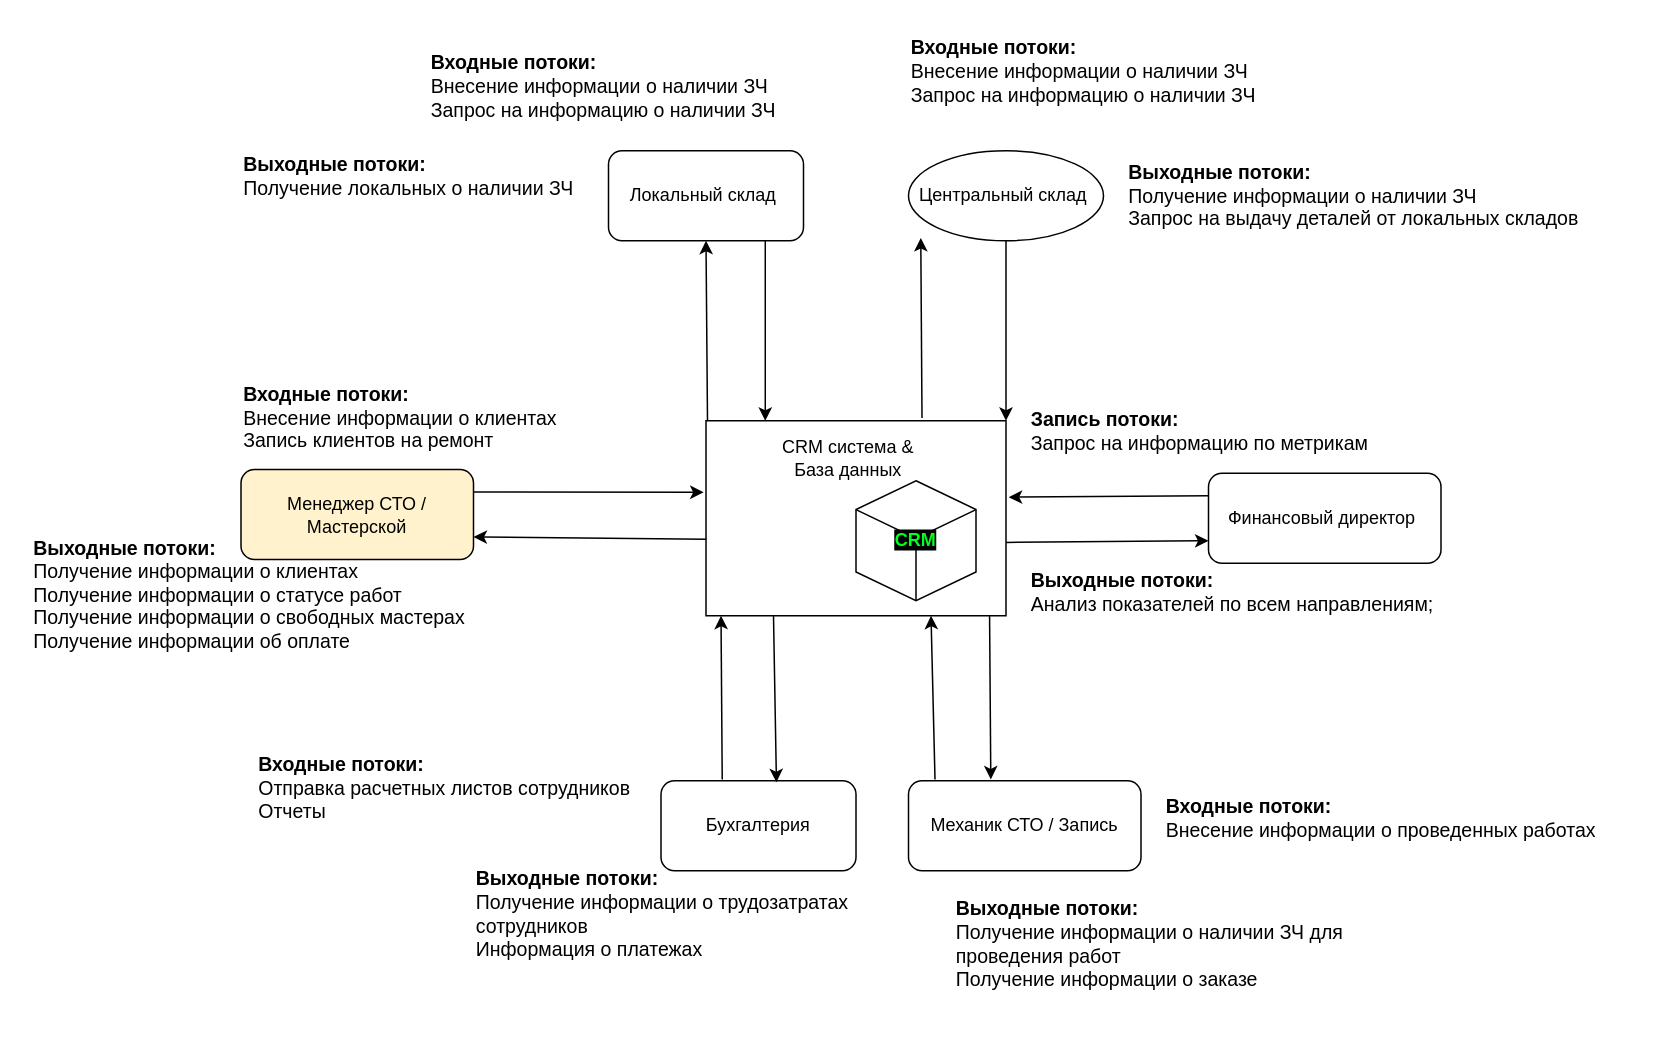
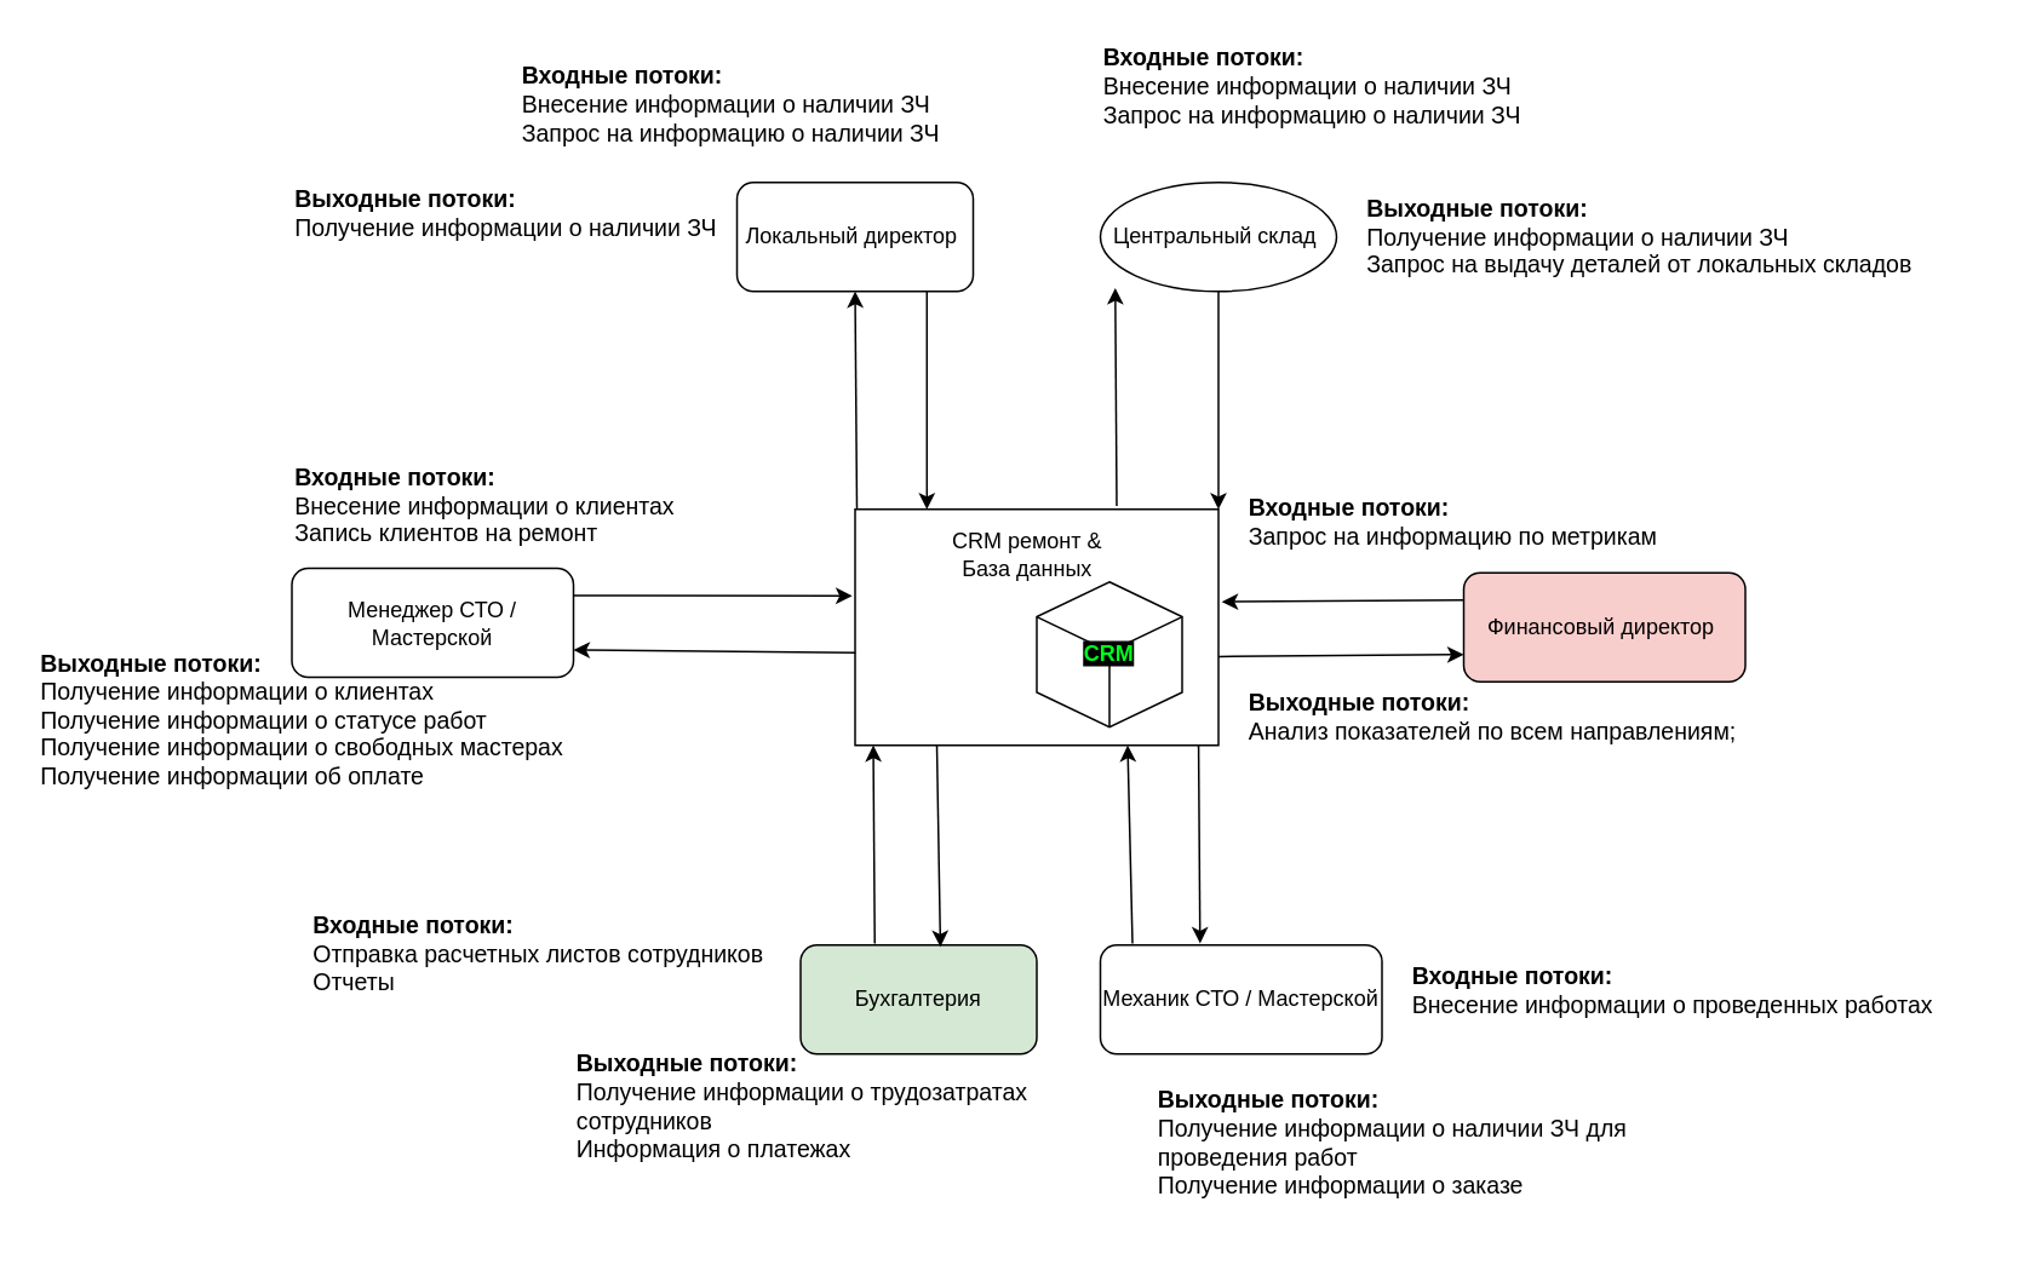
  <mxCell id="0" />
  <mxCell id="1" parent="0" />
  <mxCell id="2" value="" style="rounded=0;whiteSpace=wrap;html=1;" parent="1" vertex="1"><mxGeometry x="470" y="280" width="200" height="130" as="geometry" /></mxCell>
  <mxCell id="3" value="&lt;b&gt;&lt;font style=&quot;background-color: rgb(0, 0, 0);&quot; color=&quot;#00ff22&quot;&gt;CRM&lt;/font&gt;&lt;/b&gt;" style="html=1;whiteSpace=wrap;shape=isoCube2;backgroundOutline=1;isoAngle=15;" parent="1" vertex="1"><mxGeometry x="570" y="320" width="80" height="80" as="geometry" /></mxCell>
- <mxCell id="4" value="CRM система &amp;amp;&lt;br&gt;База данных" style="text;html=1;align=center;verticalAlign=middle;whiteSpace=wrap;rounded=0;labelBackgroundColor=none;fontColor=#000000;" parent="1" vertex="1"><mxGeometry x="470" y="290" width="190" height="30" as="geometry" /></mxCell>
+ <mxCell id="4" value="CRM ремонт &amp;amp;&lt;br&gt;База данных" style="text;html=1;align=center;verticalAlign=middle;whiteSpace=wrap;rounded=0;labelBackgroundColor=none;fontColor=#000000;" parent="1" vertex="1"><mxGeometry x="470" y="290" width="190" height="30" as="geometry" /></mxCell>
  <mxCell id="5" value="Центральный склад&amp;nbsp;" style="ellipse;whiteSpace=wrap;html=1;labelBackgroundColor=none;fontColor=#000000;" parent="1" vertex="1"><mxGeometry x="605" y="100" width="130" height="60" as="geometry" /></mxCell>
- <mxCell id="6" value="Менеджер СТО / Мастерской" style="rounded=1;whiteSpace=wrap;html=1;labelBackgroundColor=none;fontColor=#000000;fillColor=#fff2cc;" parent="1" vertex="1"><mxGeometry x="160" y="312.5" width="155" height="60" as="geometry" /></mxCell>
- <mxCell id="7" value="Механик СТО / Запись" style="rounded=1;whiteSpace=wrap;html=1;labelBackgroundColor=none;fontColor=#000000;" parent="1" vertex="1"><mxGeometry x="605" y="520" width="155" height="60" as="geometry" /></mxCell>
- <mxCell id="8" value="Финансовый директор&amp;nbsp;" style="rounded=1;whiteSpace=wrap;html=1;labelBackgroundColor=none;fontColor=#000000;" parent="1" vertex="1"><mxGeometry x="805" y="315" width="155" height="60" as="geometry" /></mxCell>
+ <mxCell id="6" value="Менеджер СТО / Мастерской" style="rounded=1;whiteSpace=wrap;html=1;labelBackgroundColor=none;fontColor=#000000;" parent="1" vertex="1"><mxGeometry x="160" y="312.5" width="155" height="60" as="geometry" /></mxCell>
+ <mxCell id="7" value="Механик СТО / Мастерской" style="rounded=1;whiteSpace=wrap;html=1;labelBackgroundColor=none;fontColor=#000000;" parent="1" vertex="1"><mxGeometry x="605" y="520" width="155" height="60" as="geometry" /></mxCell>
+ <mxCell id="8" value="Финансовый директор&amp;nbsp;" style="rounded=1;whiteSpace=wrap;html=1;labelBackgroundColor=none;fontColor=#000000;fillColor=#f8cecc;" parent="1" vertex="1"><mxGeometry x="805" y="315" width="155" height="60" as="geometry" /></mxCell>
  <mxCell id="9" value="" style="endArrow=classic;html=1;rounded=0;fontColor=#000000;exitX=0;exitY=0.25;exitDx=0;exitDy=0;entryX=1.009;entryY=0.392;entryDx=0;entryDy=0;entryPerimeter=0;" parent="1" source="8" target="2" edge="1"><mxGeometry width="50" height="50" relative="1" as="geometry"><mxPoint x="625" y="410" as="sourcePoint" /><mxPoint x="675" y="360" as="targetPoint" /></mxGeometry></mxCell>
  <mxCell id="10" value="&lt;font style=&quot;font-size: 13px;&quot;&gt;&lt;b&gt;Выходные потоки:&lt;br&gt;&lt;/b&gt;Анализ показателей по всем направлениям;&lt;br&gt;&lt;br&gt;&lt;br&gt;&lt;/font&gt;" style="text;html=1;strokeColor=none;fillColor=none;align=left;verticalAlign=middle;whiteSpace=wrap;rounded=0;labelBackgroundColor=none;fontColor=#000000;" parent="1" vertex="1"><mxGeometry x="685" y="375" width="320" height="70" as="geometry" /></mxCell>
- <mxCell id="11" value="Локальный склад&amp;nbsp;" style="rounded=1;whiteSpace=wrap;html=1;labelBackgroundColor=none;fontColor=#000000;" vertex="1" parent="1"><mxGeometry x="405" y="100" width="130" height="60" as="geometry" /></mxCell>
- <mxCell id="12" value="Бухгалтерия" style="rounded=1;whiteSpace=wrap;html=1;labelBackgroundColor=none;fontColor=#000000;" vertex="1" parent="1"><mxGeometry x="440" y="520" width="130" height="60" as="geometry" /></mxCell>
+ <mxCell id="11" value="Локальный директор&amp;nbsp;" style="rounded=1;whiteSpace=wrap;html=1;labelBackgroundColor=none;fontColor=#000000;" vertex="1" parent="1"><mxGeometry x="405" y="100" width="130" height="60" as="geometry" /></mxCell>
+ <mxCell id="12" value="Бухгалтерия" style="rounded=1;whiteSpace=wrap;html=1;labelBackgroundColor=none;fontColor=#000000;fillColor=#d5e8d4;" vertex="1" parent="1"><mxGeometry x="440" y="520" width="130" height="60" as="geometry" /></mxCell>
  <mxCell id="13" value="" style="endArrow=classic;html=1;rounded=0;fontColor=#000000;entryX=0;entryY=0.75;entryDx=0;entryDy=0;exitX=1;exitY=0.624;exitDx=0;exitDy=0;exitPerimeter=0;" edge="1" parent="1" source="2" target="8"><mxGeometry width="50" height="50" relative="1" as="geometry"><mxPoint x="705" y="360" as="sourcePoint" /><mxPoint x="815" y="440" as="targetPoint" /></mxGeometry></mxCell>
- <mxCell id="14" value="&lt;font style=&quot;font-size: 13px;&quot;&gt;&lt;b&gt;Запись потоки:&lt;br&gt;&lt;/b&gt;Запрос на информацию по метрикам&amp;nbsp;&lt;br&gt;&lt;br&gt;&lt;/font&gt;" style="text;html=1;strokeColor=none;fillColor=none;align=left;verticalAlign=middle;whiteSpace=wrap;rounded=0;labelBackgroundColor=none;fontColor=#000000;" vertex="1" parent="1"><mxGeometry x="685" y="260" width="320" height="70" as="geometry" /></mxCell>
+ <mxCell id="14" value="&lt;font style=&quot;font-size: 13px;&quot;&gt;&lt;b&gt;Входные потоки:&lt;br&gt;&lt;/b&gt;Запрос на информацию по метрикам&amp;nbsp;&lt;br&gt;&lt;br&gt;&lt;/font&gt;" style="text;html=1;strokeColor=none;fillColor=none;align=left;verticalAlign=middle;whiteSpace=wrap;rounded=0;labelBackgroundColor=none;fontColor=#000000;" vertex="1" parent="1"><mxGeometry x="685" y="260" width="320" height="70" as="geometry" /></mxCell>
  <mxCell id="15" value="" style="endArrow=classic;html=1;rounded=0;fontColor=#000000;entryX=1;entryY=0;entryDx=0;entryDy=0;exitX=0.5;exitY=1;exitDx=0;exitDy=0;" edge="1" parent="1" source="5" target="2"><mxGeometry width="50" height="50" relative="1" as="geometry"><mxPoint x="680" y="371" as="sourcePoint" /><mxPoint x="815" y="370" as="targetPoint" /></mxGeometry></mxCell>
  <mxCell id="16" value="" style="endArrow=classic;html=1;rounded=0;fontColor=#000000;entryX=0.063;entryY=0.969;entryDx=0;entryDy=0;exitX=0.72;exitY=-0.014;exitDx=0;exitDy=0;exitPerimeter=0;entryPerimeter=0;" edge="1" parent="1" source="2" target="5"><mxGeometry width="50" height="50" relative="1" as="geometry"><mxPoint x="680" y="170" as="sourcePoint" /><mxPoint x="680" y="290" as="targetPoint" /></mxGeometry></mxCell>
  <mxCell id="17" value="&lt;font style=&quot;font-size: 13px;&quot;&gt;&lt;b&gt;Входные потоки:&lt;/b&gt;&lt;br&gt;Внесение информации о наличии ЗЧ&lt;br&gt;Запрос на информацию о наличии ЗЧ&amp;nbsp;&lt;br&gt;&lt;br&gt;&lt;/font&gt;" style="text;html=1;strokeColor=none;fillColor=none;align=left;verticalAlign=middle;whiteSpace=wrap;rounded=0;labelBackgroundColor=none;fontColor=#000000;" vertex="1" parent="1"><mxGeometry x="605" y="20" width="320" height="70" as="geometry" /></mxCell>
  <mxCell id="18" value="&lt;font style=&quot;font-size: 13px;&quot;&gt;&lt;b&gt;Выходные потоки:&lt;br&gt;&lt;/b&gt;Получение информации о наличии ЗЧ&lt;br&gt;Запрос на выдачу деталей от локальных складов&lt;br&gt;&lt;/font&gt;" style="text;html=1;strokeColor=none;fillColor=none;align=left;verticalAlign=middle;whiteSpace=wrap;rounded=0;labelBackgroundColor=none;fontColor=#000000;" vertex="1" parent="1"><mxGeometry x="750" y="95" width="320" height="70" as="geometry" /></mxCell>
  <mxCell id="19" value="&lt;font style=&quot;font-size: 13px;&quot;&gt;&lt;b&gt;Входные потоки:&lt;/b&gt;&lt;br&gt;Внесение информации о наличии ЗЧ&lt;br&gt;Запрос на информацию о наличии ЗЧ&amp;nbsp;&lt;br&gt;&lt;br&gt;&lt;/font&gt;" style="text;html=1;strokeColor=none;fillColor=none;align=left;verticalAlign=middle;whiteSpace=wrap;rounded=0;labelBackgroundColor=none;fontColor=#000000;" vertex="1" parent="1"><mxGeometry x="285" y="30" width="320" height="70" as="geometry" /></mxCell>
- <mxCell id="20" value="&lt;font style=&quot;font-size: 13px;&quot;&gt;&lt;b&gt;Выходные потоки:&lt;br&gt;&lt;/b&gt;Получение локальных о наличии ЗЧ&lt;br&gt;&lt;br&gt;&lt;/font&gt;" style="text;html=1;strokeColor=none;fillColor=none;align=left;verticalAlign=middle;whiteSpace=wrap;rounded=0;labelBackgroundColor=none;fontColor=#000000;" vertex="1" parent="1"><mxGeometry x="160" y="90" width="320" height="70" as="geometry" /></mxCell>
+ <mxCell id="20" value="&lt;font style=&quot;font-size: 13px;&quot;&gt;&lt;b&gt;Выходные потоки:&lt;br&gt;&lt;/b&gt;Получение информации о наличии ЗЧ&lt;br&gt;&lt;br&gt;&lt;/font&gt;" style="text;html=1;strokeColor=none;fillColor=none;align=left;verticalAlign=middle;whiteSpace=wrap;rounded=0;labelBackgroundColor=none;fontColor=#000000;" vertex="1" parent="1"><mxGeometry x="160" y="90" width="320" height="70" as="geometry" /></mxCell>
  <mxCell id="21" value="" style="endArrow=classic;html=1;rounded=0;fontColor=#000000;entryX=0.063;entryY=0.969;entryDx=0;entryDy=0;exitX=0.72;exitY=-0.014;exitDx=0;exitDy=0;exitPerimeter=0;entryPerimeter=0;" edge="1" parent="1"><mxGeometry width="50" height="50" relative="1" as="geometry"><mxPoint x="471" y="280" as="sourcePoint" /><mxPoint x="470" y="160" as="targetPoint" /></mxGeometry></mxCell>
  <mxCell id="22" value="" style="endArrow=classic;html=1;rounded=0;fontColor=#000000;entryX=1;entryY=0;entryDx=0;entryDy=0;exitX=0.5;exitY=1;exitDx=0;exitDy=0;" edge="1" parent="1"><mxGeometry width="50" height="50" relative="1" as="geometry"><mxPoint x="509.52" y="160" as="sourcePoint" /><mxPoint x="509.52" y="280" as="targetPoint" /></mxGeometry></mxCell>
  <mxCell id="23" value="&lt;font style=&quot;font-size: 13px;&quot;&gt;&lt;b&gt;Входные потоки:&lt;/b&gt;&lt;br&gt;Внесение информации о клиентах&lt;br&gt;Запись клиентов на ремонт&lt;br&gt;&lt;/font&gt;" style="text;html=1;strokeColor=none;fillColor=none;align=left;verticalAlign=middle;whiteSpace=wrap;rounded=0;labelBackgroundColor=none;fontColor=#000000;" vertex="1" parent="1"><mxGeometry x="160" y="242.5" width="320" height="70" as="geometry" /></mxCell>
  <mxCell id="24" value="&lt;font style=&quot;font-size: 13px;&quot;&gt;&lt;b&gt;Выходные потоки:&lt;br&gt;&lt;/b&gt;Получение информации о клиентах&amp;nbsp;&lt;br&gt;Получение информации о статусе работ&amp;nbsp;&lt;br&gt;Получение информации о свободных мастерах&lt;br&gt;Получение информации об оплате&lt;br&gt;&lt;/font&gt;" style="text;html=1;strokeColor=none;fillColor=none;align=left;verticalAlign=middle;whiteSpace=wrap;rounded=0;labelBackgroundColor=none;fontColor=#000000;" vertex="1" parent="1"><mxGeometry x="20" y="347.5" width="305" height="97.5" as="geometry" /></mxCell>
  <mxCell id="25" value="" style="endArrow=classic;html=1;rounded=0;fontColor=#000000;entryX=-0.008;entryY=0.367;entryDx=0;entryDy=0;exitX=1;exitY=0.25;exitDx=0;exitDy=0;entryPerimeter=0;" edge="1" parent="1" source="6" target="2"><mxGeometry width="50" height="50" relative="1" as="geometry"><mxPoint x="481" y="290" as="sourcePoint" /><mxPoint x="480" y="170" as="targetPoint" /></mxGeometry></mxCell>
  <mxCell id="26" value="" style="endArrow=classic;html=1;rounded=0;fontColor=#000000;exitX=0.001;exitY=0.608;exitDx=0;exitDy=0;entryX=1;entryY=0.75;entryDx=0;entryDy=0;exitPerimeter=0;" edge="1" parent="1" source="2" target="6"><mxGeometry width="50" height="50" relative="1" as="geometry"><mxPoint x="444.52" y="282.5" as="sourcePoint" /><mxPoint x="444.52" y="402.5" as="targetPoint" /></mxGeometry></mxCell>
  <mxCell id="27" value="" style="endArrow=classic;html=1;rounded=0;fontColor=#000000;entryX=0.063;entryY=0.969;entryDx=0;entryDy=0;entryPerimeter=0;exitX=0.314;exitY=-0.015;exitDx=0;exitDy=0;exitPerimeter=0;" edge="1" parent="1" source="12"><mxGeometry width="50" height="50" relative="1" as="geometry"><mxPoint x="480" y="490" as="sourcePoint" /><mxPoint x="480" y="410" as="targetPoint" /></mxGeometry></mxCell>
  <mxCell id="28" value="" style="endArrow=classic;html=1;rounded=0;fontColor=#000000;exitX=0.5;exitY=1;exitDx=0;exitDy=0;entryX=0.592;entryY=0.017;entryDx=0;entryDy=0;entryPerimeter=0;" edge="1" parent="1" target="12"><mxGeometry width="50" height="50" relative="1" as="geometry"><mxPoint x="515" y="410" as="sourcePoint" /><mxPoint x="520" y="520" as="targetPoint" /></mxGeometry></mxCell>
  <mxCell id="29" value="" style="endArrow=classic;html=1;rounded=0;fontColor=#000000;entryX=0.75;entryY=1;entryDx=0;entryDy=0;exitX=0.114;exitY=-0.015;exitDx=0;exitDy=0;exitPerimeter=0;" edge="1" parent="1" source="7" target="2"><mxGeometry width="50" height="50" relative="1" as="geometry"><mxPoint x="620.53" y="530" as="sourcePoint" /><mxPoint x="619.53" y="410" as="targetPoint" /></mxGeometry></mxCell>
  <mxCell id="30" value="" style="endArrow=classic;html=1;rounded=0;fontColor=#000000;entryX=0.354;entryY=-0.015;entryDx=0;entryDy=0;exitX=0.5;exitY=1;exitDx=0;exitDy=0;entryPerimeter=0;" edge="1" parent="1" target="7"><mxGeometry width="50" height="50" relative="1" as="geometry"><mxPoint x="659.05" y="410" as="sourcePoint" /><mxPoint x="659.05" y="530" as="targetPoint" /></mxGeometry></mxCell>
  <mxCell id="31" value="&lt;font style=&quot;font-size: 13px;&quot;&gt;&lt;b&gt;Входные потоки:&lt;/b&gt;&lt;br&gt;Отправка расчетных листов сотрудников&lt;br&gt;Отчеты&lt;br&gt;&lt;/font&gt;" style="text;html=1;strokeColor=none;fillColor=none;align=left;verticalAlign=middle;whiteSpace=wrap;rounded=0;labelBackgroundColor=none;fontColor=#000000;" vertex="1" parent="1"><mxGeometry x="170" y="490" width="320" height="70" as="geometry" /></mxCell>
  <mxCell id="32" value="&lt;font style=&quot;font-size: 13px;&quot;&gt;&lt;b&gt;Выходные потоки:&lt;br&gt;&lt;/b&gt;Получение информации о трудозатратах сотрудников&lt;br&gt;Информация о платежах&lt;br&gt;&lt;/font&gt;" style="text;html=1;strokeColor=none;fillColor=none;align=left;verticalAlign=middle;whiteSpace=wrap;rounded=0;labelBackgroundColor=none;fontColor=#000000;" vertex="1" parent="1"><mxGeometry x="315" y="560" width="305" height="97.5" as="geometry" /></mxCell>
  <mxCell id="33" value="&lt;font style=&quot;font-size: 13px;&quot;&gt;&lt;b&gt;Входные потоки:&lt;/b&gt;&lt;br&gt;Внесение информации о проведенных работах&lt;br&gt;&lt;/font&gt;" style="text;html=1;strokeColor=none;fillColor=none;align=left;verticalAlign=middle;whiteSpace=wrap;rounded=0;labelBackgroundColor=none;fontColor=#000000;" vertex="1" parent="1"><mxGeometry x="775" y="510" width="320" height="70" as="geometry" /></mxCell>
  <mxCell id="34" value="&lt;font style=&quot;font-size: 13px;&quot;&gt;&lt;b&gt;Выходные потоки:&lt;br&gt;&lt;/b&gt;Получение информации о наличии ЗЧ для проведения работ&lt;br&gt;Получение информации о заказе&lt;br&gt;&lt;/font&gt;" style="text;html=1;strokeColor=none;fillColor=none;align=left;verticalAlign=middle;whiteSpace=wrap;rounded=0;labelBackgroundColor=none;fontColor=#000000;" vertex="1" parent="1"><mxGeometry x="635" y="580" width="320" height="97.5" as="geometry" /></mxCell>
